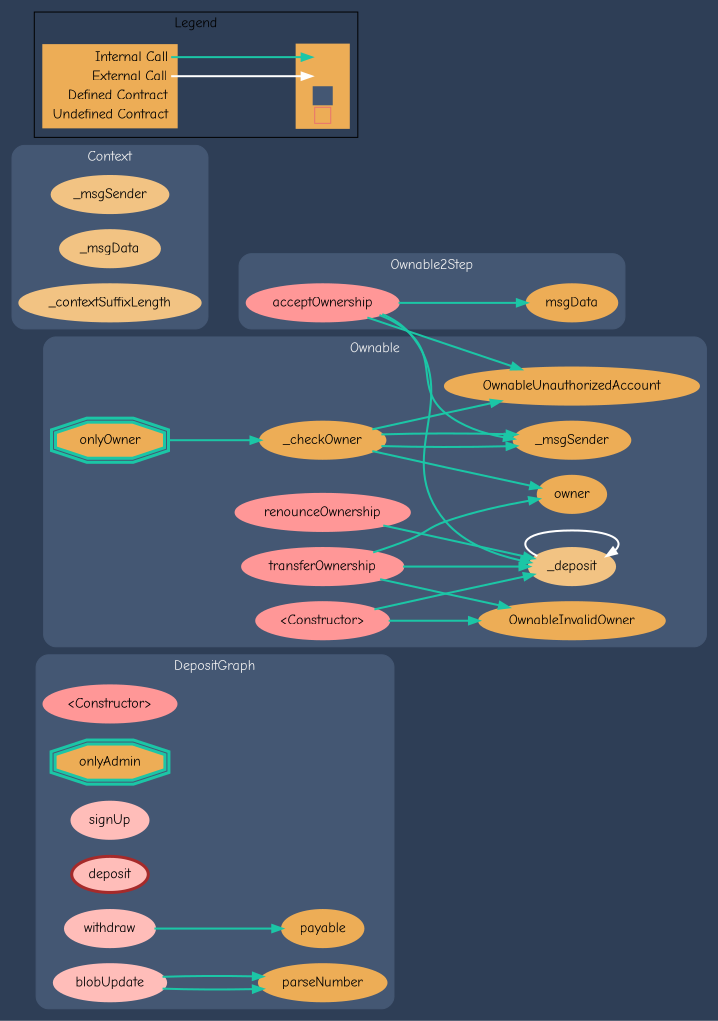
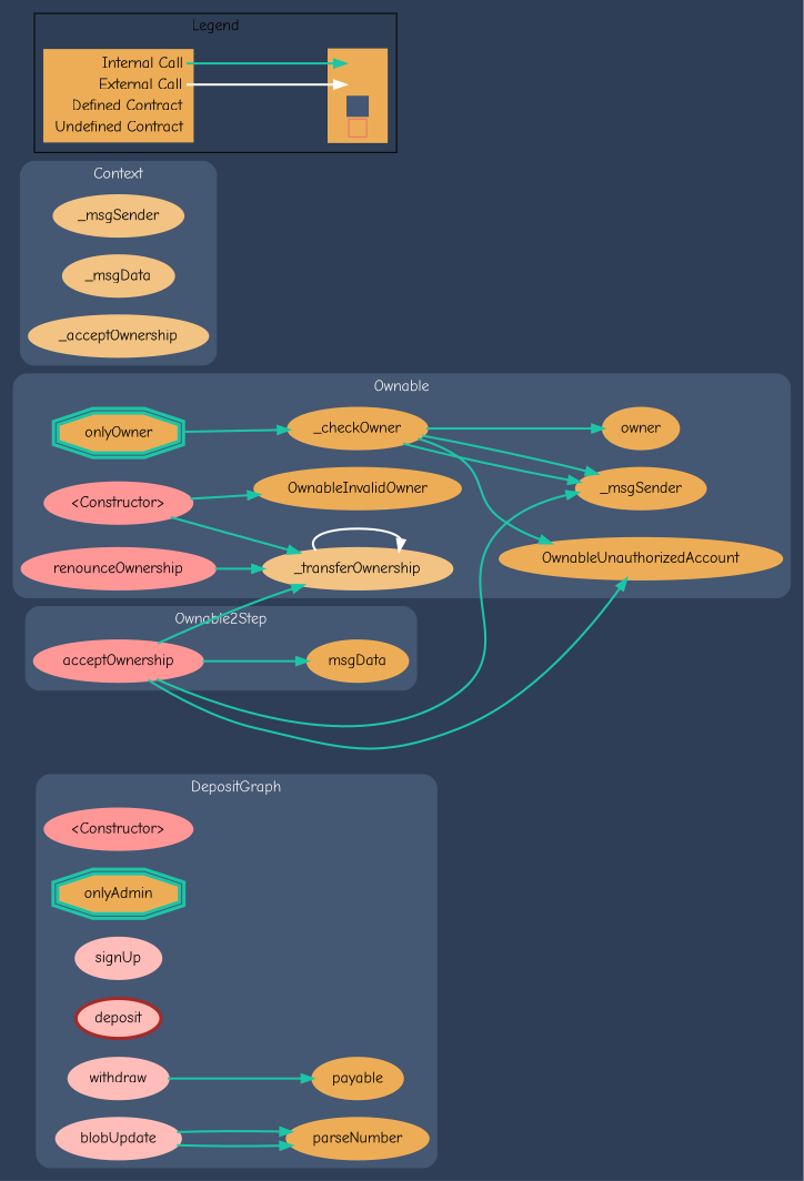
  digraph {
    bgcolor="#2e3e56"
    compound=true
    fontname="Comic Neue"
    rankdir=LR
    node [color="#edad56" fillcolor="#edad56" fontname="Comic Neue" penwidth=3 style=filled]
    edge [color="#1bc6a6" fontname="Comic Neue" penwidth=2]
    n1 [color="#FF9797" fillcolor="#FF9797" label="<Constructor>"]
    n2 [color="#1bc6a6" label=onlyAdmin shape=doubleoctagon]
    n3 [color="#ffbdb9" fillcolor="#ffbdb9" label=signUp]
    n4 [color=brown fillcolor="#ffbdb9" label=deposit]
    n5 [color="#ffbdb9" fillcolor="#ffbdb9" label=withdraw]
    n6 [color="#ffbdb9" fillcolor="#ffbdb9" label=blobUpdate]
    n7 [label=parseNumber]
    n8 [label=payable]
    n9 [color="#FF9797" fillcolor="#FF9797" label="<Constructor>"]
    n10 [color="#1bc6a6" label=onlyOwner shape=doubleoctagon]
    n11 [label=owner]
    n12 [label=_checkOwner]
    n13 [color="#FF9797" fillcolor="#FF9797" label=renounceOwnership]
-   n14 [color="#FF9797" fillcolor="#FF9797" label=transferOwnership]
-   n15 [color="#f2c383" fillcolor="#f2c383" label=_deposit]
+   n15 [color="#f2c383" fillcolor="#f2c383" label=_transferOwnership]
    n16 [label=OwnableInvalidOwner]
    n17 [label=_msgSender]
    n18 [label=OwnableUnauthorizedAccount]
    n19 [color="#f2c383" fillcolor="#f2c383" label=_msgSender]
    n20 [color="#f2c383" fillcolor="#f2c383" label=_msgData]
-   n21 [color="#f2c383" fillcolor="#f2c383" label=_contextSuffixLength]
+   n21 [color="#f2c383" fillcolor="#f2c383" label=_acceptOwnership]
    n22 [label=<<table border="0" cellpadding="2" cellspacing="0" cellborder="0">   <tr><td align="right" port="i1">Internal Call</td></tr>   <tr><td align="right" port="i2">External Call</td></tr>   <tr><td align="right" port="i3">Defined Contract</td></tr>   <tr><td align="right" port="i4">Undefined Contract</td></tr>   </table>> shape=plaintext]
    n23 [label=<<table border="0" cellpadding="2" cellspacing="0" cellborder="0">   <tr><td port="i1">&nbsp;&nbsp;&nbsp;</td></tr>   <tr><td port="i2">&nbsp;&nbsp;&nbsp;</td></tr>   <tr><td port="i3" bgcolor="#445773">&nbsp;&nbsp;&nbsp;</td></tr>   <tr><td port="i4">     <table border="1" cellborder="0" cellspacing="0" cellpadding="7" color="#e8726d">       <tr>        <td></td>       </tr>      </table>   </td></tr>   </table>> shape=plaintext]
    n24 [label=msgData]
    n25 [color="#FF9797" fillcolor="#FF9797" label=acceptOwnership]
    subgraph cluster_1 {
      bgcolor="#445773"
      color="#445773"
      fontcolor="#f0f0f0"
      label=DepositGraph
      style=rounded
      n1
      n2
      n3
      n4
      n5
      n6
      n7
      n8
    }
    subgraph cluster_2 {
      bgcolor="#445773"
      color="#445773"
      fontcolor="#f0f0f0"
      label=Ownable2Step
      style=rounded
      n24
      n25
    }
    subgraph cluster_3 {
      bgcolor="#445773"
      color="#445773"
      fontcolor="#f0f0f0"
      label=Ownable
      style=rounded
      n9
      n10
      n11
      n12
      n13
-     n14
      n15
      n16
      n17
      n18
    }
    subgraph cluster_4 {
      bgcolor="#445773"
      color="#445773"
      fontcolor="#f0f0f0"
      label=Context
      style=rounded
      n19
      n20
      n21
    }
    subgraph cluster_5 {
      label=Legend
      n22
      n23
    }
    n5 -> n8
    n6 -> n7
    n6 -> n7
    n9 -> n15
    n9 -> n16
    n10 -> n12
    n12 -> n11
    n12 -> n17
    n12 -> n17
    n12 -> n18
    n13 -> n15
-   n14 -> n11
-   n14 -> n15
-   n14 -> n16
    n15 -> n15 [color=white]
    n22 -> n23 [headport="i1:w" tailport="i1:e"]
    n22 -> n23 [color=white headport="i2:w" tailport="i2:e"]
    n25 -> n15
    n25 -> n17
    n25 -> n18
    n25 -> n24
  }
